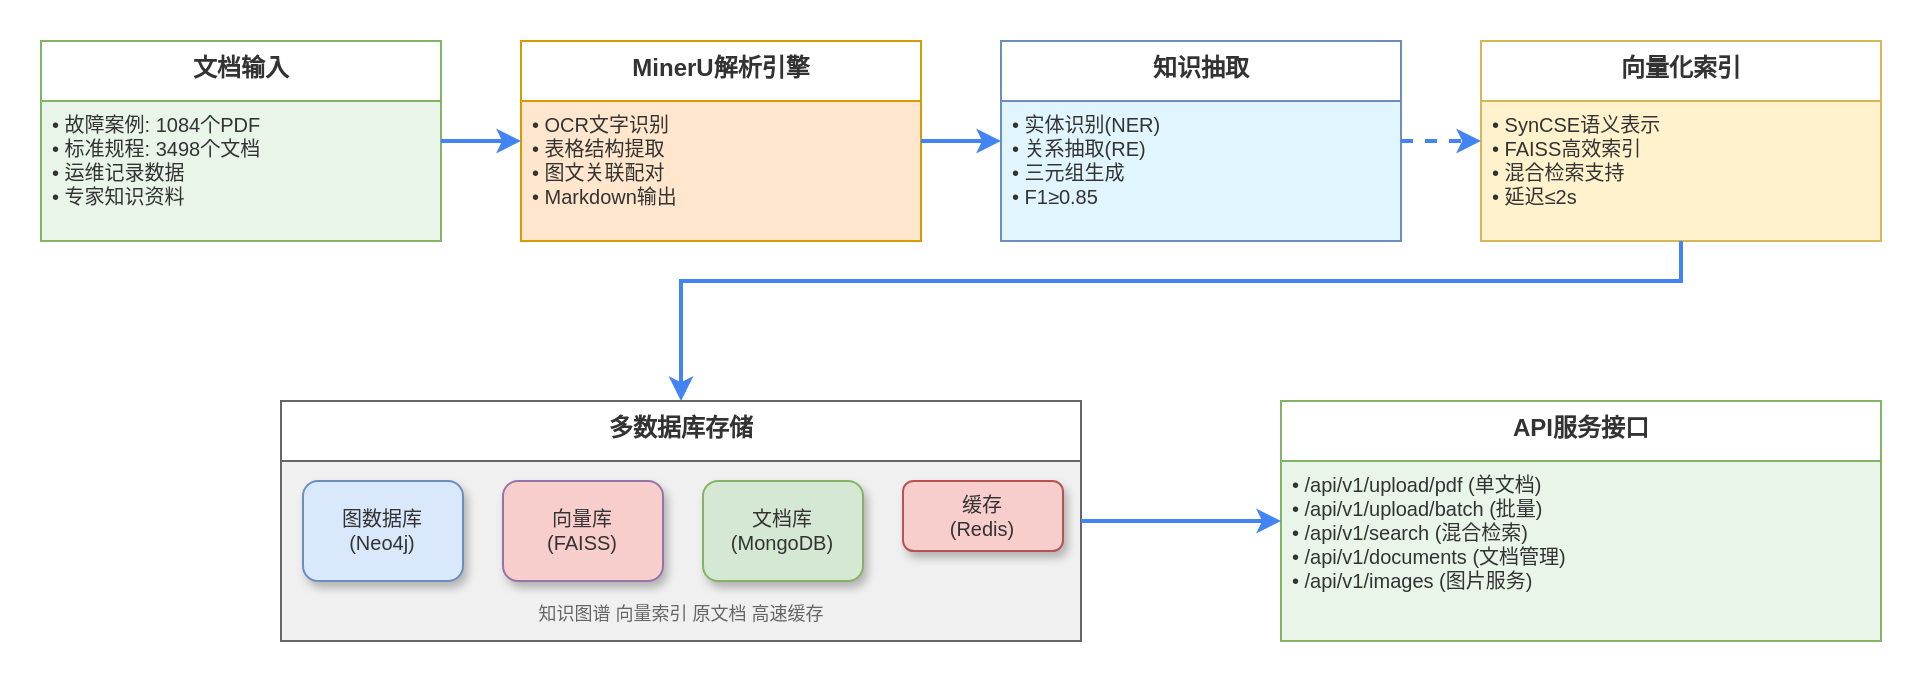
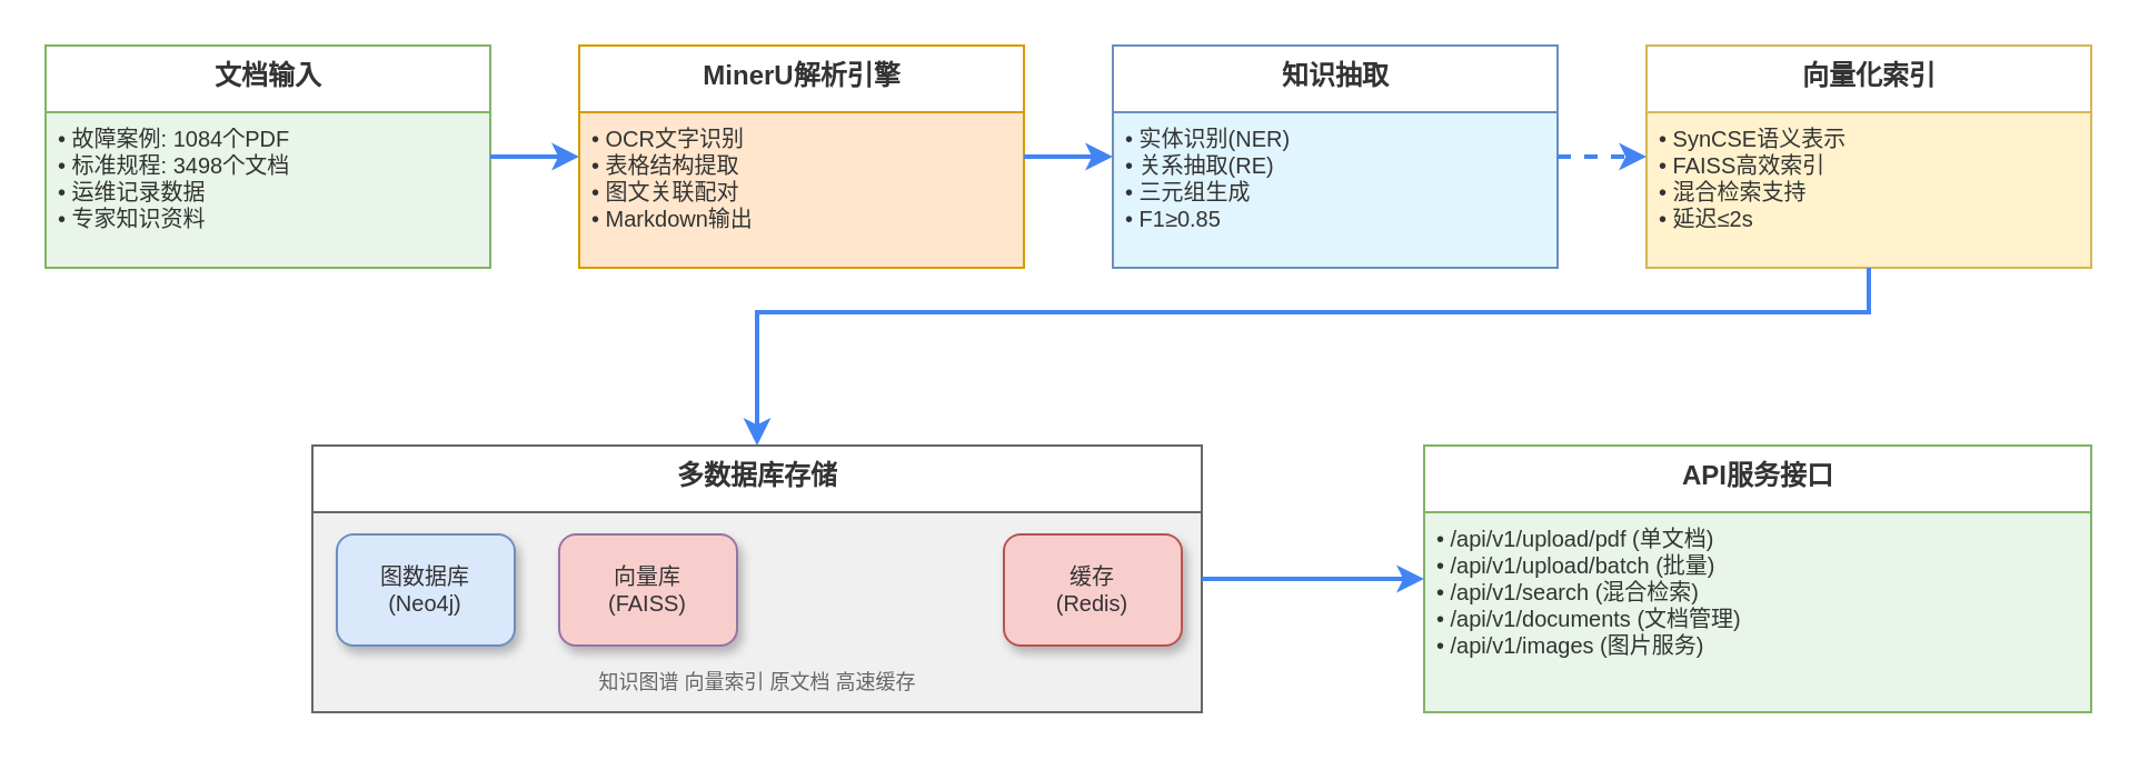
  <mxCell id="0" />
  <mxCell id="1" parent="0" />
  <mxCell id="2" value="文档输入" style="swimlane;html=1;fontStyle=1;align=center;verticalAlign=top;childLayout=stackLayout;horizontal=1;startSize=30;horizontalStack=0;resizeParent=1;resizeLast=0;collapsible=0;marginBottom=0;swimlaneFillColor=#E8F5E8;strokeColor=#82B366;fontColor=#333333;fontSize=12;" parent="1" vertex="1"><mxGeometry x="20" y="20" width="200" height="100" as="geometry" /></mxCell>
  <mxCell id="3" value="• 故障案例: 1084个PDF&#10;• 标准规程: 3498个文档&#10;• 运维记录数据&#10;• 专家知识资料" style="text;html=1;strokeColor=none;fillColor=none;spacingLeft=4;spacingRight=4;whiteSpace=wrap;overflow=hidden;rotatable=0;fontSize=10;fontColor=#333333;align=left;" parent="2" vertex="1"><mxGeometry y="30" width="200" height="70" as="geometry" /></mxCell>
  <mxCell id="4" value="MinerU解析引擎" style="swimlane;html=1;fontStyle=1;align=center;verticalAlign=top;childLayout=stackLayout;horizontal=1;startSize=30;horizontalStack=0;resizeParent=1;resizeLast=0;collapsible=0;marginBottom=0;swimlaneFillColor=#FFE6CC;strokeColor=#D79B00;fontColor=#333333;fontSize=12;" parent="1" vertex="1"><mxGeometry x="260" y="20" width="200" height="100" as="geometry" /></mxCell>
  <mxCell id="5" value="• OCR文字识别&#10;• 表格结构提取&#10;• 图文关联配对&#10;• Markdown输出" style="text;html=1;strokeColor=none;fillColor=none;spacingLeft=4;spacingRight=4;whiteSpace=wrap;overflow=hidden;rotatable=0;fontSize=10;fontColor=#333333;align=left;" parent="4" vertex="1"><mxGeometry y="30" width="200" height="70" as="geometry" /></mxCell>
  <mxCell id="6" value="知识抽取" style="swimlane;html=1;fontStyle=1;align=center;verticalAlign=top;childLayout=stackLayout;horizontal=1;startSize=30;horizontalStack=0;resizeParent=1;resizeLast=0;collapsible=0;marginBottom=0;swimlaneFillColor=#E1F5FE;strokeColor=#6C8EBF;fontColor=#333333;fontSize=12;" parent="1" vertex="1"><mxGeometry x="500" y="20" width="200" height="100" as="geometry" /></mxCell>
  <mxCell id="7" value="• 实体识别(NER)&#10;• 关系抽取(RE)&#10;• 三元组生成&#10;• F1≥0.85" style="text;html=1;strokeColor=none;fillColor=none;spacingLeft=4;spacingRight=4;whiteSpace=wrap;overflow=hidden;rotatable=0;fontSize=10;fontColor=#333333;align=left;" parent="6" vertex="1"><mxGeometry y="30" width="200" height="70" as="geometry" /></mxCell>
  <mxCell id="8" value="向量化索引" style="swimlane;html=1;fontStyle=1;align=center;verticalAlign=top;childLayout=stackLayout;horizontal=1;startSize=30;horizontalStack=0;resizeParent=1;resizeLast=0;collapsible=0;marginBottom=0;swimlaneFillColor=#FFF2CC;strokeColor=#D6B656;fontColor=#333333;fontSize=12;" parent="1" vertex="1"><mxGeometry x="740" y="20" width="200" height="100" as="geometry" /></mxCell>
  <mxCell id="9" value="• SynCSE语义表示&#10;• FAISS高效索引&#10;• 混合检索支持&#10;• 延迟≤2s" style="text;html=1;strokeColor=none;fillColor=none;spacingLeft=4;spacingRight=4;whiteSpace=wrap;overflow=hidden;rotatable=0;fontSize=10;fontColor=#333333;align=left;" parent="8" vertex="1"><mxGeometry y="30" width="200" height="70" as="geometry" /></mxCell>
  <mxCell id="10" value="多数据库存储" style="swimlane;html=1;fontStyle=1;align=center;verticalAlign=top;childLayout=stackLayout;horizontal=1;startSize=30;horizontalStack=0;resizeParent=1;resizeLast=0;collapsible=0;marginBottom=0;swimlaneFillColor=#F0F0F0;strokeColor=#666666;fontColor=#333333;fontSize=12;" parent="1" vertex="1"><mxGeometry x="140" y="200" width="400" height="120" as="geometry" /></mxCell>
  <mxCell id="11" value="" style="html=1;fillColor=none;strokeColor=none;" parent="10" vertex="1"><mxGeometry y="30" width="400" height="90" as="geometry" /></mxCell>
  <mxCell id="12" value="图数据库&#10;(Neo4j)" style="rounded=1;whiteSpace=wrap;html=1;fillColor=#DAE8FC;strokeColor=#6C8EBF;fontColor=#333333;fontSize=10;shadow=1;" parent="11" vertex="1"><mxGeometry x="11" y="10" width="80" height="50" as="geometry" /></mxCell>
  <mxCell id="13" value="向量库&#10;(FAISS)" style="rounded=1;whiteSpace=wrap;html=1;fillColor=#f8cecc;strokeColor=#9673A6;fontColor=#333333;fontSize=10;shadow=1;" parent="11" vertex="1"><mxGeometry x="111" y="10" width="80" height="50" as="geometry" /></mxCell>
- <mxCell id="14" value="文档库&#10;(MongoDB)" style="rounded=1;whiteSpace=wrap;html=1;fillColor=#D5E8D4;strokeColor=#82B366;fontColor=#333333;fontSize=10;shadow=1;" parent="11" vertex="1"><mxGeometry x="211" y="10" width="80" height="50" as="geometry" /></mxCell>
- <mxCell id="15" value="缓存&#10;(Redis)" style="rounded=1;whiteSpace=wrap;html=1;fillColor=#F8CECC;strokeColor=#B85450;fontColor=#333333;fontSize=10;shadow=1;" parent="11" vertex="1"><mxGeometry x="311" y="10" width="80" height="35" as="geometry" /></mxCell>
+ <mxCell id="15" value="缓存&#10;(Redis)" style="rounded=1;whiteSpace=wrap;html=1;fillColor=#F8CECC;strokeColor=#B85450;fontColor=#333333;fontSize=10;shadow=1;" parent="11" vertex="1"><mxGeometry x="311" y="10" width="80" height="50" as="geometry" /></mxCell>
  <mxCell id="16" value="知识图谱    向量索引    原文档    高速缓存" style="text;html=1;strokeColor=none;fillColor=none;fontSize=9;fontColor=#666666;align=center;" parent="11" vertex="1"><mxGeometry x="20" y="65" width="360" height="20" as="geometry" /></mxCell>
  <mxCell id="17" value="API服务接口" style="swimlane;html=1;fontStyle=1;align=center;verticalAlign=top;childLayout=stackLayout;horizontal=1;startSize=30;horizontalStack=0;resizeParent=1;resizeLast=0;collapsible=0;marginBottom=0;swimlaneFillColor=#E8F5E8;strokeColor=#82B366;fontColor=#333333;fontSize=12;" parent="1" vertex="1"><mxGeometry x="640" y="200" width="300" height="120" as="geometry" /></mxCell>
  <mxCell id="18" value="• /api/v1/upload/pdf (单文档)&#10;• /api/v1/upload/batch (批量)&#10;• /api/v1/search (混合检索)&#10;• /api/v1/documents (文档管理)&#10;• /api/v1/images (图片服务)" style="text;html=1;strokeColor=none;fillColor=none;spacingLeft=4;spacingRight=4;whiteSpace=wrap;overflow=hidden;rotatable=0;fontSize=10;fontColor=#333333;align=left;" parent="17" vertex="1"><mxGeometry y="30" width="300" height="90" as="geometry" /></mxCell>
  <mxCell id="19" style="edgeStyle=orthogonalEdgeStyle;rounded=0;orthogonalLoop=1;jettySize=auto;html=1;strokeColor=#4284F3;strokeWidth=2;endArrow=classic;" parent="1" source="2" target="4" edge="1"><mxGeometry relative="1" as="geometry" /></mxCell>
  <mxCell id="20" style="edgeStyle=orthogonalEdgeStyle;rounded=0;orthogonalLoop=1;jettySize=auto;html=1;strokeColor=#4284F3;strokeWidth=2;endArrow=classic;" parent="1" source="4" target="6" edge="1"><mxGeometry relative="1" as="geometry" /></mxCell>
  <mxCell id="21" style="edgeStyle=orthogonalEdgeStyle;rounded=0;orthogonalLoop=1;jettySize=auto;html=1;strokeColor=#4284F3;strokeWidth=2;endArrow=classic;dashed=1;" parent="1" source="6" target="8" edge="1"><mxGeometry relative="1" as="geometry" /></mxCell>
  <mxCell id="22" style="edgeStyle=orthogonalEdgeStyle;rounded=0;orthogonalLoop=1;jettySize=auto;html=1;strokeColor=#4284F3;strokeWidth=2;endArrow=classic;entryX=0.5;entryY=0;entryDx=0;entryDy=0;" parent="1" source="8" target="10" edge="1"><mxGeometry relative="1" as="geometry"><mxPoint x="840" y="120" as="sourcePoint" /><mxPoint x="340" y="200" as="targetPoint" /><Array as="points"><mxPoint x="840" y="140" /><mxPoint x="340" y="140" /></Array></mxGeometry></mxCell>
  <mxCell id="23" style="edgeStyle=orthogonalEdgeStyle;rounded=0;orthogonalLoop=1;jettySize=auto;html=1;strokeColor=#4284F3;strokeWidth=2;endArrow=classic;" parent="1" source="10" target="17" edge="1"><mxGeometry relative="1" as="geometry" /></mxCell>
